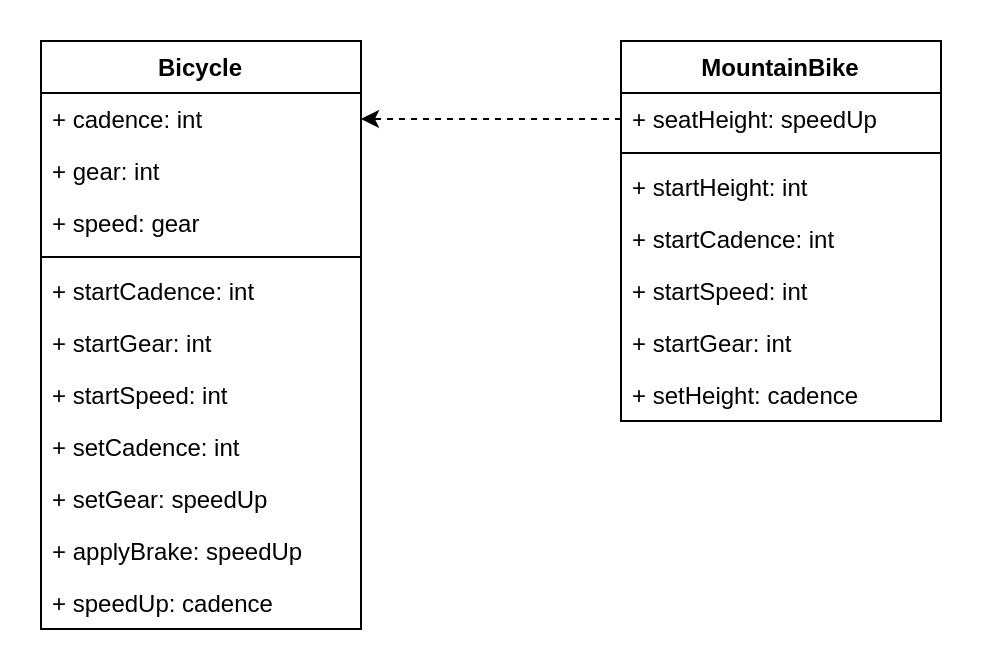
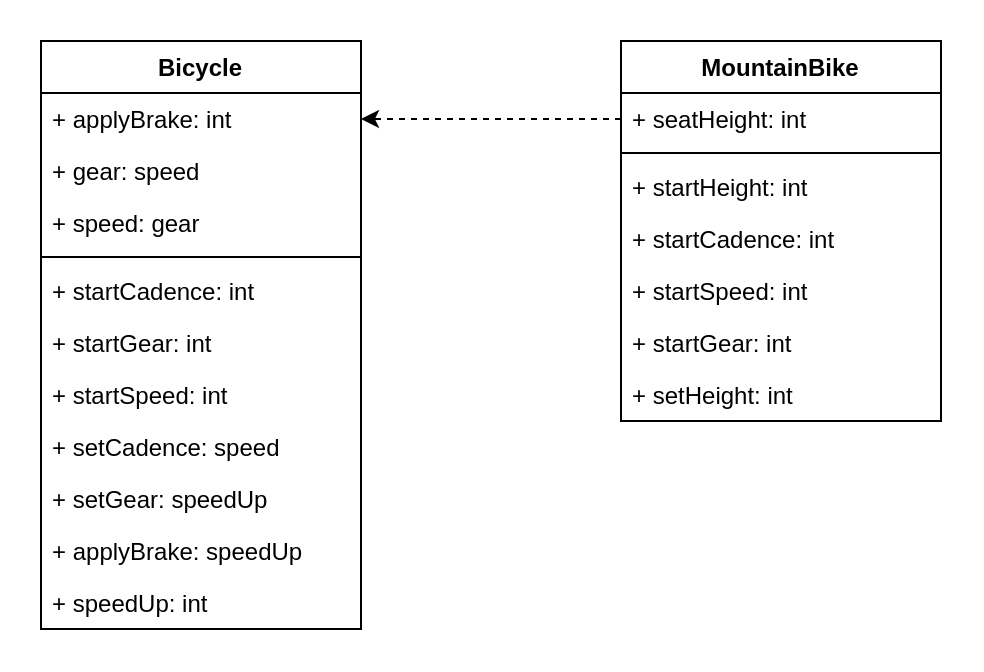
  <mxCell id="0" />
  <mxCell id="1" parent="0" />
  <mxCell id="2" value="Bicycle" style="swimlane;fontStyle=1;align=center;verticalAlign=top;childLayout=stackLayout;horizontal=1;startSize=26;horizontalStack=0;resizeParent=1;resizeParentMax=0;resizeLast=0;collapsible=1;marginBottom=0;" vertex="1" parent="1"><mxGeometry x="20" y="20" width="160" height="294" as="geometry" /></mxCell>
- <mxCell id="3" value="+ cadence: int" style="text;strokeColor=none;fillColor=none;align=left;verticalAlign=top;spacingLeft=4;spacingRight=4;overflow=hidden;rotatable=0;points=[[0,0.5],[1,0.5]];portConstraint=eastwest;" vertex="1" parent="2"><mxGeometry y="26" width="160" height="26" as="geometry" /></mxCell>
- <mxCell id="4" value="+ gear: int" style="text;strokeColor=none;fillColor=none;align=left;verticalAlign=top;spacingLeft=4;spacingRight=4;overflow=hidden;rotatable=0;points=[[0,0.5],[1,0.5]];portConstraint=eastwest;" vertex="1" parent="2"><mxGeometry y="52" width="160" height="26" as="geometry" /></mxCell>
+ <mxCell id="3" value="+ applyBrake: int" style="text;strokeColor=none;fillColor=none;align=left;verticalAlign=top;spacingLeft=4;spacingRight=4;overflow=hidden;rotatable=0;points=[[0,0.5],[1,0.5]];portConstraint=eastwest;" vertex="1" parent="2"><mxGeometry y="26" width="160" height="26" as="geometry" /></mxCell>
+ <mxCell id="4" value="+ gear: speed" style="text;strokeColor=none;fillColor=none;align=left;verticalAlign=top;spacingLeft=4;spacingRight=4;overflow=hidden;rotatable=0;points=[[0,0.5],[1,0.5]];portConstraint=eastwest;" vertex="1" parent="2"><mxGeometry y="52" width="160" height="26" as="geometry" /></mxCell>
  <mxCell id="5" value="+ speed: gear" style="text;strokeColor=none;fillColor=none;align=left;verticalAlign=top;spacingLeft=4;spacingRight=4;overflow=hidden;rotatable=0;points=[[0,0.5],[1,0.5]];portConstraint=eastwest;" vertex="1" parent="2"><mxGeometry y="78" width="160" height="26" as="geometry" /></mxCell>
  <mxCell id="6" value="" style="line;strokeWidth=1;fillColor=none;align=left;verticalAlign=middle;spacingTop=-1;spacingLeft=3;spacingRight=3;rotatable=0;labelPosition=right;points=[];portConstraint=eastwest;" vertex="1" parent="2"><mxGeometry y="104" width="160" height="8" as="geometry" /></mxCell>
  <mxCell id="7" value="+ startCadence: int" style="text;strokeColor=none;fillColor=none;align=left;verticalAlign=top;spacingLeft=4;spacingRight=4;overflow=hidden;rotatable=0;points=[[0,0.5],[1,0.5]];portConstraint=eastwest;" vertex="1" parent="2"><mxGeometry y="112" width="160" height="26" as="geometry" /></mxCell>
  <mxCell id="8" value="+ startGear: int" style="text;strokeColor=none;fillColor=none;align=left;verticalAlign=top;spacingLeft=4;spacingRight=4;overflow=hidden;rotatable=0;points=[[0,0.5],[1,0.5]];portConstraint=eastwest;" vertex="1" parent="2"><mxGeometry y="138" width="160" height="26" as="geometry" /></mxCell>
  <mxCell id="9" value="+ startSpeed: int" style="text;strokeColor=none;fillColor=none;align=left;verticalAlign=top;spacingLeft=4;spacingRight=4;overflow=hidden;rotatable=0;points=[[0,0.5],[1,0.5]];portConstraint=eastwest;" vertex="1" parent="2"><mxGeometry y="164" width="160" height="26" as="geometry" /></mxCell>
- <mxCell id="10" value="+ setCadence: int" style="text;strokeColor=none;fillColor=none;align=left;verticalAlign=top;spacingLeft=4;spacingRight=4;overflow=hidden;rotatable=0;points=[[0,0.5],[1,0.5]];portConstraint=eastwest;" vertex="1" parent="2"><mxGeometry y="190" width="160" height="26" as="geometry" /></mxCell>
+ <mxCell id="10" value="+ setCadence: speed" style="text;strokeColor=none;fillColor=none;align=left;verticalAlign=top;spacingLeft=4;spacingRight=4;overflow=hidden;rotatable=0;points=[[0,0.5],[1,0.5]];portConstraint=eastwest;" vertex="1" parent="2"><mxGeometry y="190" width="160" height="26" as="geometry" /></mxCell>
  <mxCell id="11" value="+ setGear: speedUp" style="text;strokeColor=none;fillColor=none;align=left;verticalAlign=top;spacingLeft=4;spacingRight=4;overflow=hidden;rotatable=0;points=[[0,0.5],[1,0.5]];portConstraint=eastwest;" vertex="1" parent="2"><mxGeometry y="216" width="160" height="26" as="geometry" /></mxCell>
  <mxCell id="12" value="+ applyBrake: speedUp" style="text;strokeColor=none;fillColor=none;align=left;verticalAlign=top;spacingLeft=4;spacingRight=4;overflow=hidden;rotatable=0;points=[[0,0.5],[1,0.5]];portConstraint=eastwest;" vertex="1" parent="2"><mxGeometry y="242" width="160" height="26" as="geometry" /></mxCell>
- <mxCell id="13" value="+ speedUp: cadence" style="text;strokeColor=none;fillColor=none;align=left;verticalAlign=top;spacingLeft=4;spacingRight=4;overflow=hidden;rotatable=0;points=[[0,0.5],[1,0.5]];portConstraint=eastwest;" vertex="1" parent="2"><mxGeometry y="268" width="160" height="26" as="geometry" /></mxCell>
+ <mxCell id="13" value="+ speedUp: int" style="text;strokeColor=none;fillColor=none;align=left;verticalAlign=top;spacingLeft=4;spacingRight=4;overflow=hidden;rotatable=0;points=[[0,0.5],[1,0.5]];portConstraint=eastwest;" vertex="1" parent="2"><mxGeometry y="268" width="160" height="26" as="geometry" /></mxCell>
  <mxCell id="14" value="MountainBike" style="swimlane;fontStyle=1;align=center;verticalAlign=top;childLayout=stackLayout;horizontal=1;startSize=26;horizontalStack=0;resizeParent=1;resizeParentMax=0;resizeLast=0;collapsible=1;marginBottom=0;" vertex="1" parent="1"><mxGeometry x="310" y="20" width="160" height="190" as="geometry" /></mxCell>
- <mxCell id="15" value="+ seatHeight: speedUp" style="text;strokeColor=none;fillColor=none;align=left;verticalAlign=top;spacingLeft=4;spacingRight=4;overflow=hidden;rotatable=0;points=[[0,0.5],[1,0.5]];portConstraint=eastwest;" vertex="1" parent="14"><mxGeometry y="26" width="160" height="26" as="geometry" /></mxCell>
+ <mxCell id="15" value="+ seatHeight: int" style="text;strokeColor=none;fillColor=none;align=left;verticalAlign=top;spacingLeft=4;spacingRight=4;overflow=hidden;rotatable=0;points=[[0,0.5],[1,0.5]];portConstraint=eastwest;" vertex="1" parent="14"><mxGeometry y="26" width="160" height="26" as="geometry" /></mxCell>
  <mxCell id="16" value="" style="line;strokeWidth=1;fillColor=none;align=left;verticalAlign=middle;spacingTop=-1;spacingLeft=3;spacingRight=3;rotatable=0;labelPosition=right;points=[];portConstraint=eastwest;" vertex="1" parent="14"><mxGeometry y="52" width="160" height="8" as="geometry" /></mxCell>
  <mxCell id="17" value="+ startHeight: int" style="text;strokeColor=none;fillColor=none;align=left;verticalAlign=top;spacingLeft=4;spacingRight=4;overflow=hidden;rotatable=0;points=[[0,0.5],[1,0.5]];portConstraint=eastwest;" vertex="1" parent="14"><mxGeometry y="60" width="160" height="26" as="geometry" /></mxCell>
  <mxCell id="18" value="+ startCadence: int" style="text;strokeColor=none;fillColor=none;align=left;verticalAlign=top;spacingLeft=4;spacingRight=4;overflow=hidden;rotatable=0;points=[[0,0.5],[1,0.5]];portConstraint=eastwest;" vertex="1" parent="14"><mxGeometry y="86" width="160" height="26" as="geometry" /></mxCell>
  <mxCell id="19" value="+ startSpeed: int" style="text;strokeColor=none;fillColor=none;align=left;verticalAlign=top;spacingLeft=4;spacingRight=4;overflow=hidden;rotatable=0;points=[[0,0.5],[1,0.5]];portConstraint=eastwest;" vertex="1" parent="14"><mxGeometry y="112" width="160" height="26" as="geometry" /></mxCell>
  <mxCell id="20" value="+ startGear: int" style="text;strokeColor=none;fillColor=none;align=left;verticalAlign=top;spacingLeft=4;spacingRight=4;overflow=hidden;rotatable=0;points=[[0,0.5],[1,0.5]];portConstraint=eastwest;" vertex="1" parent="14"><mxGeometry y="138" width="160" height="26" as="geometry" /></mxCell>
- <mxCell id="21" value="+ setHeight: cadence" style="text;strokeColor=none;fillColor=none;align=left;verticalAlign=top;spacingLeft=4;spacingRight=4;overflow=hidden;rotatable=0;points=[[0,0.5],[1,0.5]];portConstraint=eastwest;" vertex="1" parent="14"><mxGeometry y="164" width="160" height="26" as="geometry" /></mxCell>
+ <mxCell id="21" value="+ setHeight: int" style="text;strokeColor=none;fillColor=none;align=left;verticalAlign=top;spacingLeft=4;spacingRight=4;overflow=hidden;rotatable=0;points=[[0,0.5],[1,0.5]];portConstraint=eastwest;" vertex="1" parent="14"><mxGeometry y="164" width="160" height="26" as="geometry" /></mxCell>
  <mxCell id="22" style="edgeStyle=orthogonalEdgeStyle;rounded=0;orthogonalLoop=1;jettySize=auto;html=1;dashed=1;" edge="1" parent="1" source="15" target="3"><mxGeometry relative="1" as="geometry" /></mxCell>
